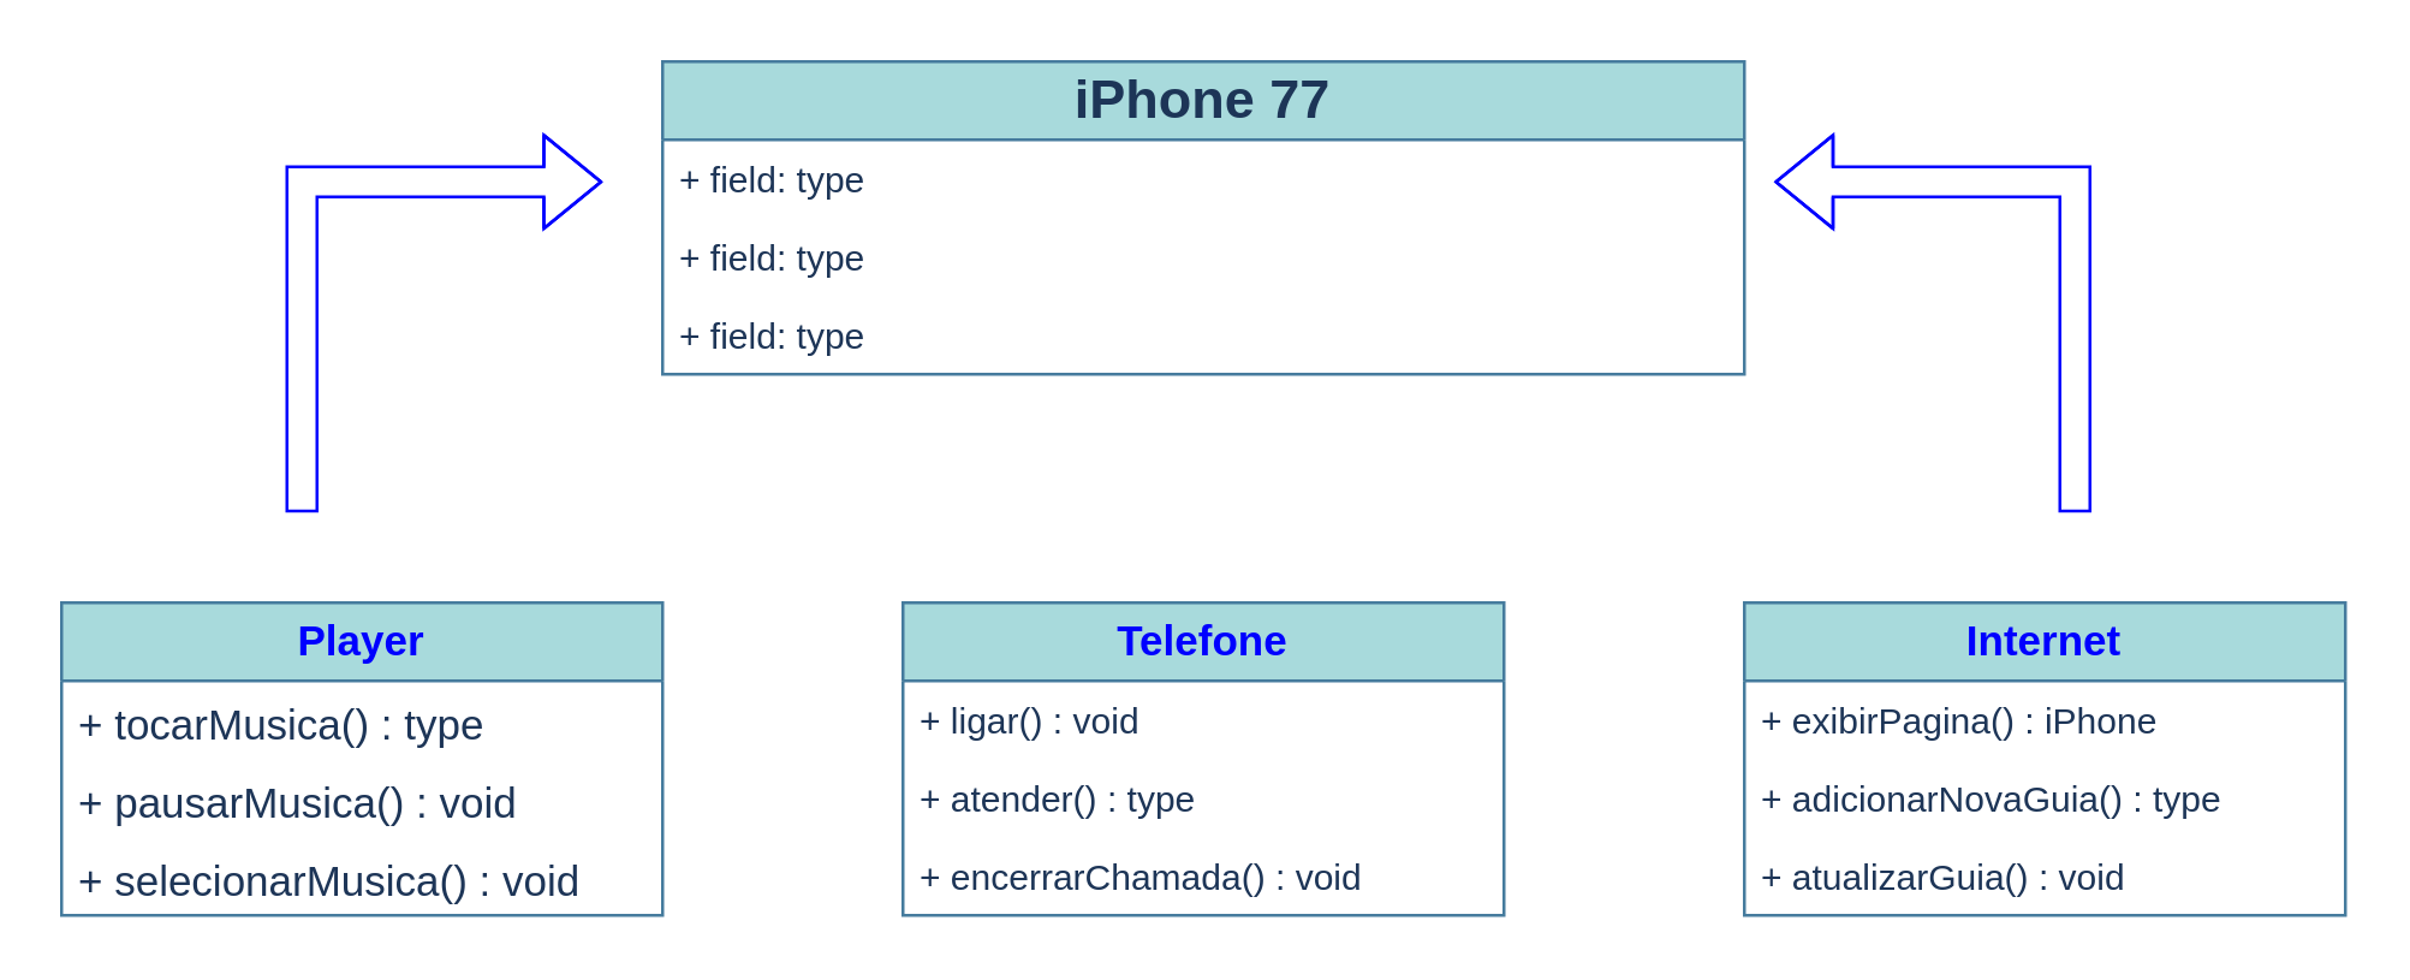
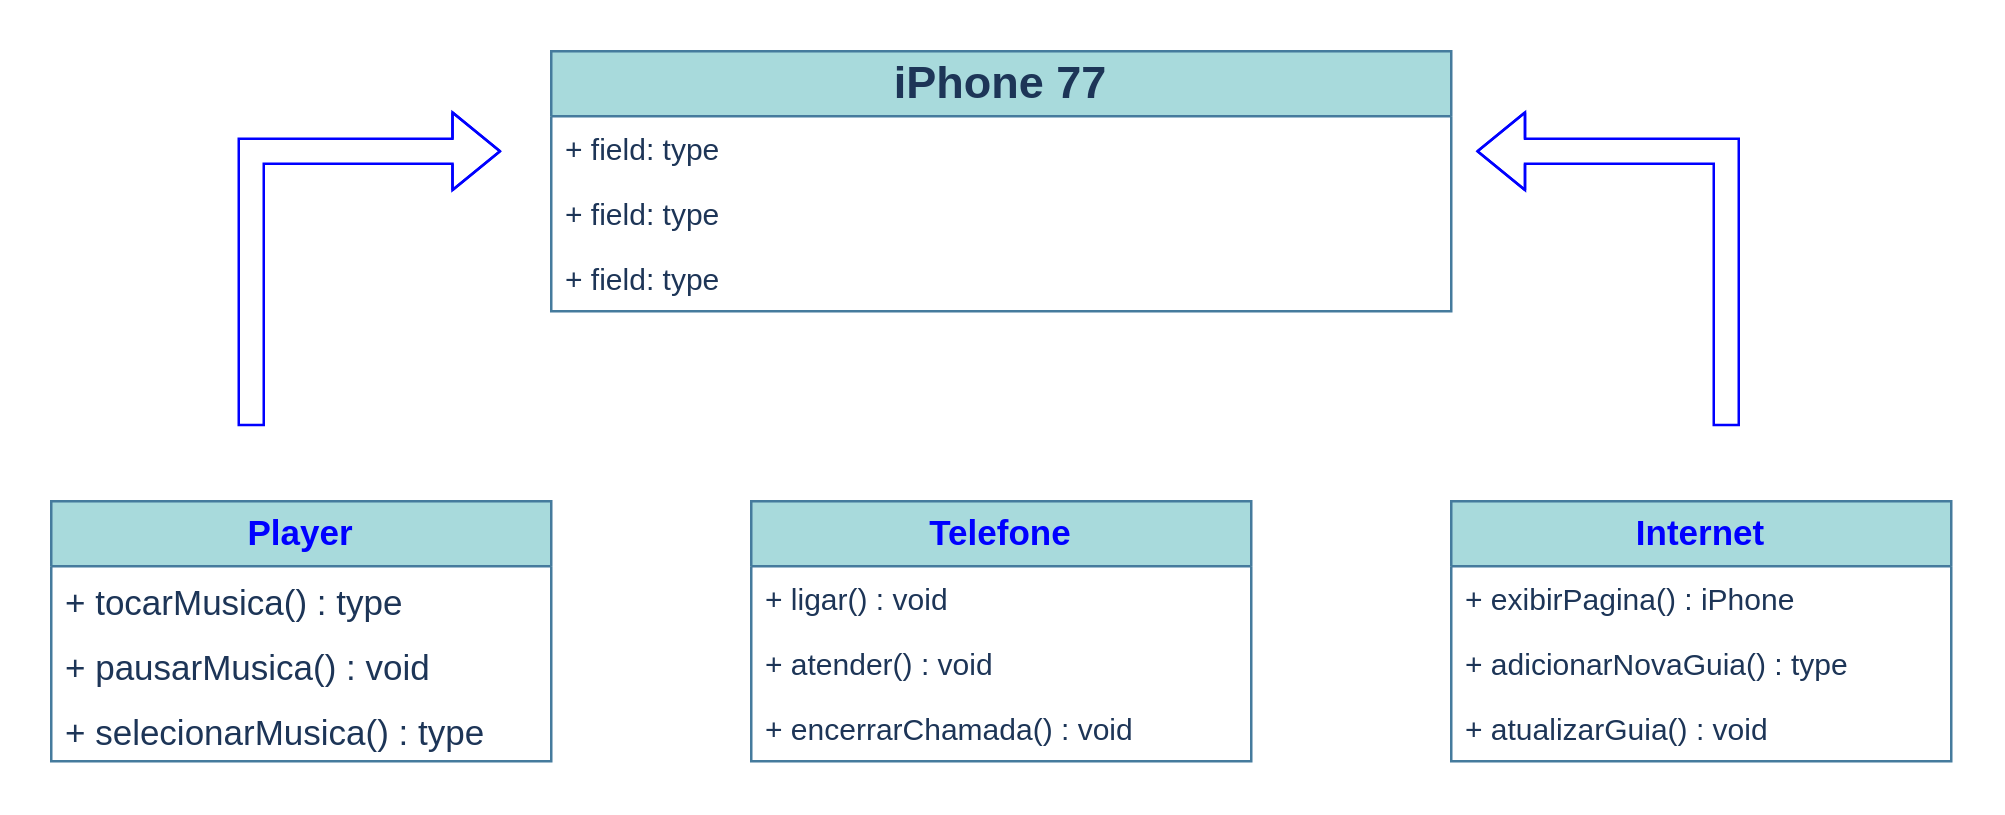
  <mxCell id="0" />
  <mxCell id="1" parent="0" />
  <mxCell id="2" value="&lt;font color=&quot;#0000ff&quot; style=&quot;font-size: 14px;&quot;&gt;&lt;b style=&quot;&quot;&gt;Player&lt;/b&gt;&lt;/font&gt;" style="swimlane;fontStyle=0;childLayout=stackLayout;horizontal=1;startSize=26;fillColor=#A8DADC;horizontalStack=0;resizeParent=1;resizeParentMax=0;resizeLast=0;collapsible=1;marginBottom=0;whiteSpace=wrap;html=1;strokeColor=#457B9D;labelBackgroundColor=none;fontColor=#1D3557;" vertex="1" parent="1"><mxGeometry x="20" y="200" width="200" height="104" as="geometry" /></mxCell>
  <mxCell id="3" value="&lt;font style=&quot;font-size: 14px;&quot;&gt;+ tocarMusica() : type&lt;/font&gt;" style="text;strokeColor=none;fillColor=none;align=left;verticalAlign=top;spacingLeft=4;spacingRight=4;overflow=hidden;rotatable=0;points=[[0,0.5],[1,0.5]];portConstraint=eastwest;whiteSpace=wrap;html=1;labelBackgroundColor=none;fontColor=#1D3557;" vertex="1" parent="2"><mxGeometry y="26" width="200" height="26" as="geometry" /></mxCell>
  <mxCell id="4" value="&lt;font style=&quot;font-size: 14px;&quot;&gt;+ pausarMusica() : void&lt;/font&gt;" style="text;strokeColor=none;fillColor=none;align=left;verticalAlign=top;spacingLeft=4;spacingRight=4;overflow=hidden;rotatable=0;points=[[0,0.5],[1,0.5]];portConstraint=eastwest;whiteSpace=wrap;html=1;labelBackgroundColor=none;fontColor=#1D3557;" vertex="1" parent="2"><mxGeometry y="52" width="200" height="26" as="geometry" /></mxCell>
- <mxCell id="5" value="&lt;font style=&quot;font-size: 14px;&quot;&gt;+ selecionarMusica() : void&lt;/font&gt;" style="text;strokeColor=none;fillColor=none;align=left;verticalAlign=top;spacingLeft=4;spacingRight=4;overflow=hidden;rotatable=0;points=[[0,0.5],[1,0.5]];portConstraint=eastwest;whiteSpace=wrap;html=1;labelBackgroundColor=none;fontColor=#1D3557;" vertex="1" parent="2"><mxGeometry y="78" width="200" height="26" as="geometry" /></mxCell>
+ <mxCell id="5" value="&lt;font style=&quot;font-size: 14px;&quot;&gt;+ selecionarMusica() : type&lt;/font&gt;" style="text;strokeColor=none;fillColor=none;align=left;verticalAlign=top;spacingLeft=4;spacingRight=4;overflow=hidden;rotatable=0;points=[[0,0.5],[1,0.5]];portConstraint=eastwest;whiteSpace=wrap;html=1;labelBackgroundColor=none;fontColor=#1D3557;" vertex="1" parent="2"><mxGeometry y="78" width="200" height="26" as="geometry" /></mxCell>
  <mxCell id="6" value="&lt;b&gt;&lt;font color=&quot;#0000ff&quot; style=&quot;font-size: 14px;&quot;&gt;Telefone&lt;/font&gt;&lt;/b&gt;" style="swimlane;fontStyle=0;childLayout=stackLayout;horizontal=1;startSize=26;fillColor=#A8DADC;horizontalStack=0;resizeParent=1;resizeParentMax=0;resizeLast=0;collapsible=1;marginBottom=0;whiteSpace=wrap;html=1;strokeColor=#457B9D;labelBackgroundColor=none;fontColor=#1D3557;" vertex="1" parent="1"><mxGeometry x="300" y="200" width="200" height="104" as="geometry" /></mxCell>
  <mxCell id="7" value="+ ligar() : void" style="text;strokeColor=none;fillColor=none;align=left;verticalAlign=top;spacingLeft=4;spacingRight=4;overflow=hidden;rotatable=0;points=[[0,0.5],[1,0.5]];portConstraint=eastwest;whiteSpace=wrap;html=1;labelBackgroundColor=none;fontColor=#1D3557;" vertex="1" parent="6"><mxGeometry y="26" width="200" height="26" as="geometry" /></mxCell>
- <mxCell id="8" value="+ atender() : type" style="text;strokeColor=none;fillColor=none;align=left;verticalAlign=top;spacingLeft=4;spacingRight=4;overflow=hidden;rotatable=0;points=[[0,0.5],[1,0.5]];portConstraint=eastwest;whiteSpace=wrap;html=1;labelBackgroundColor=none;fontColor=#1D3557;" vertex="1" parent="6"><mxGeometry y="52" width="200" height="26" as="geometry" /></mxCell>
+ <mxCell id="8" value="+ atender() : void" style="text;strokeColor=none;fillColor=none;align=left;verticalAlign=top;spacingLeft=4;spacingRight=4;overflow=hidden;rotatable=0;points=[[0,0.5],[1,0.5]];portConstraint=eastwest;whiteSpace=wrap;html=1;labelBackgroundColor=none;fontColor=#1D3557;" vertex="1" parent="6"><mxGeometry y="52" width="200" height="26" as="geometry" /></mxCell>
  <mxCell id="9" value="+ encerrarChamada() : void" style="text;strokeColor=none;fillColor=none;align=left;verticalAlign=top;spacingLeft=4;spacingRight=4;overflow=hidden;rotatable=0;points=[[0,0.5],[1,0.5]];portConstraint=eastwest;whiteSpace=wrap;html=1;labelBackgroundColor=none;fontColor=#1D3557;" vertex="1" parent="6"><mxGeometry y="78" width="200" height="26" as="geometry" /></mxCell>
  <mxCell id="10" value="&lt;b&gt;&lt;font color=&quot;#0000ff&quot; style=&quot;font-size: 14px;&quot;&gt;Internet&lt;/font&gt;&lt;/b&gt;" style="swimlane;fontStyle=0;childLayout=stackLayout;horizontal=1;startSize=26;fillColor=#A8DADC;horizontalStack=0;resizeParent=1;resizeParentMax=0;resizeLast=0;collapsible=1;marginBottom=0;whiteSpace=wrap;html=1;strokeColor=#457B9D;labelBackgroundColor=none;fontColor=#1D3557;" vertex="1" parent="1"><mxGeometry x="580" y="200" width="200" height="104" as="geometry" /></mxCell>
  <mxCell id="11" value="+ exibirPagina() : iPhone" style="text;strokeColor=none;fillColor=none;align=left;verticalAlign=top;spacingLeft=4;spacingRight=4;overflow=hidden;rotatable=0;points=[[0,0.5],[1,0.5]];portConstraint=eastwest;whiteSpace=wrap;html=1;labelBackgroundColor=none;fontColor=#1D3557;" vertex="1" parent="10"><mxGeometry y="26" width="200" height="26" as="geometry" /></mxCell>
  <mxCell id="12" value="+ adicionarNovaGuia() : type" style="text;strokeColor=none;fillColor=none;align=left;verticalAlign=top;spacingLeft=4;spacingRight=4;overflow=hidden;rotatable=0;points=[[0,0.5],[1,0.5]];portConstraint=eastwest;whiteSpace=wrap;html=1;labelBackgroundColor=none;fontColor=#1D3557;" vertex="1" parent="10"><mxGeometry y="52" width="200" height="26" as="geometry" /></mxCell>
  <mxCell id="13" value="+ atualizarGuia() : void" style="text;strokeColor=none;fillColor=none;align=left;verticalAlign=top;spacingLeft=4;spacingRight=4;overflow=hidden;rotatable=0;points=[[0,0.5],[1,0.5]];portConstraint=eastwest;whiteSpace=wrap;html=1;labelBackgroundColor=none;fontColor=#1D3557;" vertex="1" parent="10"><mxGeometry y="78" width="200" height="26" as="geometry" /></mxCell>
  <mxCell id="14" value="&lt;span style=&quot;font-size: 18px;&quot;&gt;&lt;b&gt;iPhone 77&lt;/b&gt;&lt;/span&gt;" style="swimlane;fontStyle=0;childLayout=stackLayout;horizontal=1;startSize=26;fillColor=#A8DADC;horizontalStack=0;resizeParent=1;resizeParentMax=0;resizeLast=0;collapsible=1;marginBottom=0;whiteSpace=wrap;html=1;fontColor=#1D3557;strokeColor=#457B9D;labelBackgroundColor=none;" vertex="1" parent="1"><mxGeometry x="220" y="20" width="360" height="104" as="geometry" /></mxCell>
  <mxCell id="15" value="+ field: type" style="text;strokeColor=none;fillColor=none;align=left;verticalAlign=top;spacingLeft=4;spacingRight=4;overflow=hidden;rotatable=0;points=[[0,0.5],[1,0.5]];portConstraint=eastwest;whiteSpace=wrap;html=1;labelBackgroundColor=none;fontColor=#1D3557;" vertex="1" parent="14"><mxGeometry y="26" width="360" height="26" as="geometry" /></mxCell>
  <mxCell id="16" value="+ field: type" style="text;strokeColor=none;fillColor=none;align=left;verticalAlign=top;spacingLeft=4;spacingRight=4;overflow=hidden;rotatable=0;points=[[0,0.5],[1,0.5]];portConstraint=eastwest;whiteSpace=wrap;html=1;labelBackgroundColor=none;fontColor=#1D3557;" vertex="1" parent="14"><mxGeometry y="52" width="360" height="26" as="geometry" /></mxCell>
  <mxCell id="17" value="+ field: type" style="text;strokeColor=none;fillColor=none;align=left;verticalAlign=top;spacingLeft=4;spacingRight=4;overflow=hidden;rotatable=0;points=[[0,0.5],[1,0.5]];portConstraint=eastwest;whiteSpace=wrap;html=1;labelBackgroundColor=none;fontColor=#1D3557;" vertex="1" parent="14"><mxGeometry y="78" width="360" height="26" as="geometry" /></mxCell>
  <mxCell id="18" value="" style="html=1;verticalAlign=bottom;endArrow=block;rounded=0;labelBackgroundColor=none;strokeColor=#0000FF;fontColor=default;edgeStyle=orthogonalEdgeStyle;shape=flexArrow;fillColor=#FFFFFF;strokeWidth=1;" edge="1" parent="1"><mxGeometry width="80" relative="1" as="geometry"><mxPoint x="690" y="170" as="sourcePoint" /><mxPoint x="590" y="60" as="targetPoint" /><mxPoint as="offset" /><Array as="points"><mxPoint x="690" y="60" /></Array></mxGeometry></mxCell>
  <mxCell id="19" value="" style="html=1;verticalAlign=bottom;endArrow=block;rounded=0;labelBackgroundColor=none;fontColor=default;edgeStyle=orthogonalEdgeStyle;shape=flexArrow;fillColor=default;strokeColor=#0000FF;" edge="1" parent="1"><mxGeometry width="80" relative="1" as="geometry"><mxPoint x="100" y="170" as="sourcePoint" /><mxPoint x="200" y="60" as="targetPoint" /><mxPoint as="offset" /><Array as="points"><mxPoint x="100" y="60" /></Array></mxGeometry></mxCell>
